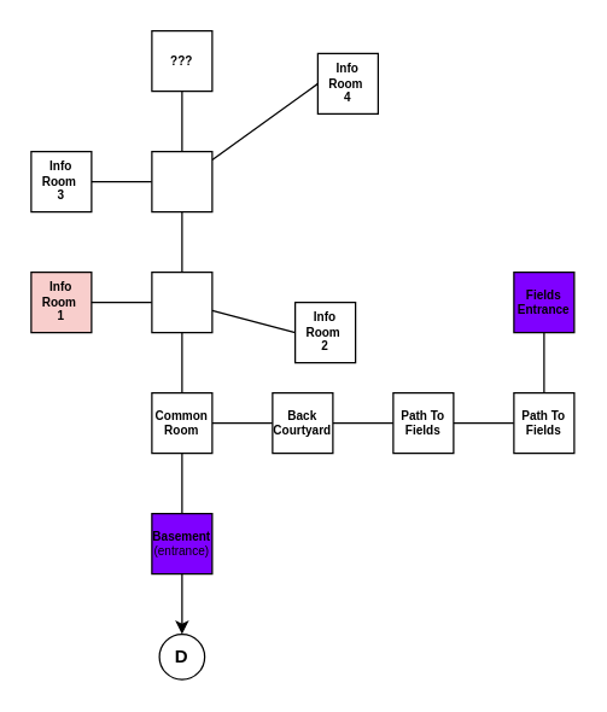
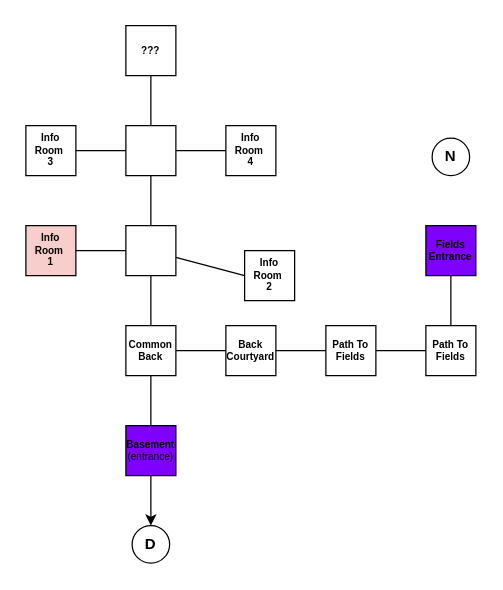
  <mxCell id="0" />
  <mxCell id="1" parent="0" />
  <mxCell id="2" style="edgeStyle=none;html=1;entryX=0.5;entryY=0;entryDx=0;entryDy=0;" edge="1" parent="1" source="3" target="28"><mxGeometry relative="1" as="geometry"><mxPoint x="120" y="420" as="targetPoint" /></mxGeometry></mxCell>
  <mxCell id="3" value="&lt;font style=&quot;color: rgb(0, 0, 0);&quot;&gt;Basement&lt;/font&gt;&lt;div&gt;&lt;span style=&quot;font-weight: 400;&quot;&gt;&lt;font style=&quot;color: rgb(0, 0, 0);&quot;&gt;(entrance)&lt;/font&gt;&lt;/span&gt;&lt;/div&gt;" style="whiteSpace=wrap;html=1;fillColor=#7F00FF;fontSize=8;fontStyle=1" parent="1" vertex="1"><mxGeometry x="100" y="340" width="40" height="40" as="geometry" /></mxCell>
  <mxCell id="4" style="edgeStyle=none;html=1;entryX=0.5;entryY=1;entryDx=0;entryDy=0;endArrow=none;endFill=0;" parent="1" source="7" target="17" edge="1"><mxGeometry relative="1" as="geometry" /></mxCell>
  <mxCell id="5" style="edgeStyle=none;html=1;entryX=0;entryY=0.5;entryDx=0;entryDy=0;endArrow=none;endFill=0;" parent="1" source="7" target="13" edge="1"><mxGeometry relative="1" as="geometry" /></mxCell>
  <mxCell id="6" style="edgeStyle=none;html=1;entryX=0.5;entryY=0;entryDx=0;entryDy=0;endArrow=none;endFill=0;" parent="1" source="7" target="3" edge="1"><mxGeometry relative="1" as="geometry" /></mxCell>
- <mxCell id="7" value="Common Room" style="whiteSpace=wrap;html=1;fontSize=8;fontStyle=1" parent="1" vertex="1"><mxGeometry x="100" y="260" width="40" height="40" as="geometry" /></mxCell>
+ <mxCell id="7" value="Common Back" style="whiteSpace=wrap;html=1;fontSize=8;fontStyle=1" parent="1" vertex="1"><mxGeometry x="100" y="260" width="40" height="40" as="geometry" /></mxCell>
  <mxCell id="8" value="Info Room&amp;nbsp;&lt;div&gt;2&lt;/div&gt;" style="whiteSpace=wrap;html=1;fontSize=8;fontStyle=1" parent="1" vertex="1"><mxGeometry x="195" y="200" width="40" height="40" as="geometry" /></mxCell>
  <mxCell id="9" value="Info Room&amp;nbsp;&lt;div&gt;1&lt;/div&gt;" style="whiteSpace=wrap;html=1;fontSize=8;fontStyle=1;fillColor=#f8cecc;" parent="1" vertex="1"><mxGeometry x="20" y="180" width="40" height="40" as="geometry" /></mxCell>
  <mxCell id="10" style="edgeStyle=none;html=1;endArrow=none;endFill=0;entryX=0;entryY=0.5;entryDx=0;entryDy=0;" parent="1" source="11" target="27" edge="1"><mxGeometry relative="1" as="geometry"><mxPoint x="320" y="280" as="targetPoint" /></mxGeometry></mxCell>
  <mxCell id="11" value="Path To Fields" style="whiteSpace=wrap;html=1;fontSize=8;fontStyle=1" parent="1" vertex="1"><mxGeometry x="260" y="260" width="40" height="40" as="geometry" /></mxCell>
  <mxCell id="12" style="edgeStyle=none;html=1;entryX=0;entryY=0.5;entryDx=0;entryDy=0;endArrow=none;endFill=0;" parent="1" source="13" target="11" edge="1"><mxGeometry relative="1" as="geometry" /></mxCell>
  <mxCell id="13" value="Back Courtyard" style="whiteSpace=wrap;html=1;fontSize=8;fontStyle=1" parent="1" vertex="1"><mxGeometry x="180" y="260" width="40" height="40" as="geometry" /></mxCell>
  <mxCell id="14" style="edgeStyle=none;html=1;entryX=1;entryY=0.5;entryDx=0;entryDy=0;endArrow=none;endFill=0;" parent="1" source="17" target="9" edge="1"><mxGeometry relative="1" as="geometry" /></mxCell>
  <mxCell id="15" style="edgeStyle=none;html=1;entryX=0;entryY=0.5;entryDx=0;entryDy=0;endArrow=none;endFill=0;" parent="1" source="17" target="8" edge="1"><mxGeometry relative="1" as="geometry" /></mxCell>
  <mxCell id="16" style="edgeStyle=none;html=1;entryX=0.5;entryY=1;entryDx=0;entryDy=0;endArrow=none;endFill=0;" parent="1" source="17" target="21" edge="1"><mxGeometry relative="1" as="geometry" /></mxCell>
  <mxCell id="17" value="" style="whiteSpace=wrap;html=1;fontSize=8;fontStyle=1" parent="1" vertex="1"><mxGeometry x="100" y="180" width="40" height="40" as="geometry" /></mxCell>
  <mxCell id="18" style="edgeStyle=none;html=1;entryX=1;entryY=0.5;entryDx=0;entryDy=0;endArrow=none;endFill=0;" parent="1" source="21" target="22" edge="1"><mxGeometry relative="1" as="geometry" /></mxCell>
  <mxCell id="19" style="edgeStyle=none;html=1;entryX=0;entryY=0.5;entryDx=0;entryDy=0;endArrow=none;endFill=0;" parent="1" source="21" target="23" edge="1"><mxGeometry relative="1" as="geometry" /></mxCell>
  <mxCell id="20" style="edgeStyle=none;html=1;entryX=0.5;entryY=1;entryDx=0;entryDy=0;endArrow=none;endFill=0;" parent="1" source="21" target="24" edge="1"><mxGeometry relative="1" as="geometry" /></mxCell>
  <mxCell id="21" value="" style="whiteSpace=wrap;html=1;fontSize=8;fontStyle=1" parent="1" vertex="1"><mxGeometry x="100" width="40" height="40" as="geometry" y="100" /></mxCell>
  <mxCell id="22" value="&lt;span style=&quot;color: rgb(0, 0, 0);&quot;&gt;Info Room&amp;nbsp;&lt;/span&gt;&lt;div&gt;3&lt;/div&gt;" style="whiteSpace=wrap;html=1;fontSize=8;fontStyle=1" parent="1" vertex="1"><mxGeometry x="20" width="40" height="40" as="geometry" y="100" /></mxCell>
- <mxCell id="23" value="&lt;span style=&quot;color: rgb(0, 0, 0);&quot;&gt;Info Room&amp;nbsp;&lt;/span&gt;&lt;div&gt;4&lt;/div&gt;" style="whiteSpace=wrap;html=1;fontSize=8;fontStyle=1" parent="1" vertex="1"><mxGeometry x="210" y="35" width="40" height="40" as="geometry" /></mxCell>
+ <mxCell id="23" value="&lt;span style=&quot;color: rgb(0, 0, 0);&quot;&gt;Info Room&amp;nbsp;&lt;/span&gt;&lt;div&gt;4&lt;/div&gt;" style="whiteSpace=wrap;html=1;fontSize=8;fontStyle=1" parent="1" vertex="1"><mxGeometry x="180" width="40" height="40" as="geometry" y="100" /></mxCell>
  <mxCell id="24" value="???" style="whiteSpace=wrap;html=1;fontSize=8;fontStyle=1" parent="1" vertex="1"><mxGeometry x="100" y="20" width="40" height="40" as="geometry" /></mxCell>
  <mxCell id="25" value="Fields Entrance" style="whiteSpace=wrap;html=1;fontSize=8;fontStyle=1;fillColor=#7F00FF;" vertex="1" parent="1"><mxGeometry x="340" y="180" width="40" height="40" as="geometry" /></mxCell>
  <mxCell id="26" style="edgeStyle=none;html=1;entryX=0.5;entryY=1;entryDx=0;entryDy=0;endArrow=none;endFill=0;" edge="1" parent="1" source="27" target="25"><mxGeometry relative="1" as="geometry" /></mxCell>
  <mxCell id="27" value="Path To Fields" style="whiteSpace=wrap;html=1;fontSize=8;fontStyle=1" vertex="1" parent="1"><mxGeometry x="340" y="260" width="40" height="40" as="geometry" /></mxCell>
  <mxCell id="28" value="D" style="ellipse;whiteSpace=wrap;html=1;fontStyle=1" vertex="1" parent="1"><mxGeometry x="105" y="420" width="30" height="30" as="geometry" /></mxCell>
+ <mxCell id="29" value="N" style="ellipse;whiteSpace=wrap;html=1;fontStyle=1" vertex="1" parent="1"><mxGeometry x="345" y="110" width="30" height="30" as="geometry" /></mxCell>
